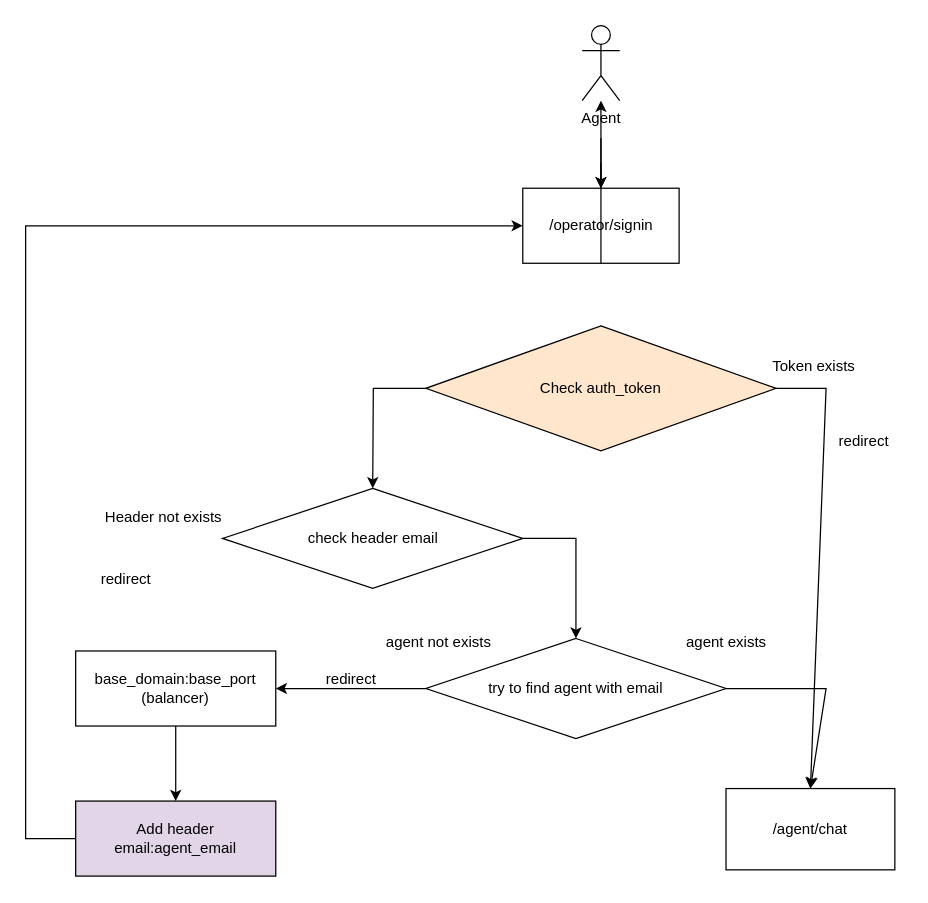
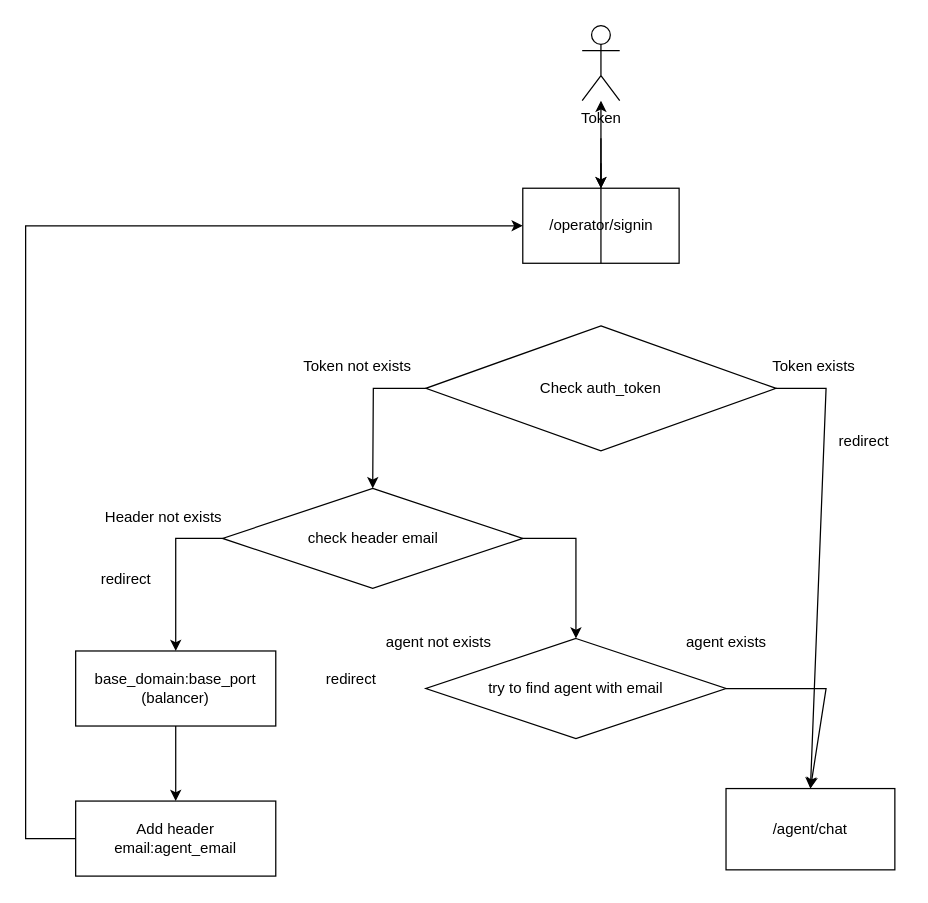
  <mxCell id="0" />
  <mxCell id="1" parent="0" />
- <mxCell id="2" value="Check auth_token" style="rhombus;whiteSpace=wrap;html=1;fillColor=#ffe6cc;" vertex="1" parent="1"><mxGeometry x="340" y="260" width="280" height="100" as="geometry" /></mxCell>
+ <mxCell id="2" value="Check auth_token" style="rhombus;whiteSpace=wrap;html=1;" vertex="1" parent="1"><mxGeometry x="340" y="260" width="280" height="100" as="geometry" /></mxCell>
  <mxCell id="3" value="" style="edgeStyle=orthogonalEdgeStyle;rounded=0;orthogonalLoop=1;jettySize=auto;html=1;" edge="1" parent="1" target="5"><mxGeometry relative="1" as="geometry"><mxPoint x="480" y="110" as="sourcePoint" /><Array as="points"><mxPoint x="480" y="130" /><mxPoint x="480" y="130" /></Array></mxGeometry></mxCell>
- <mxCell id="4" value="Agent" style="shape=umlActor;verticalLabelPosition=bottom;verticalAlign=top;html=1;outlineConnect=0;" vertex="1" parent="1"><mxGeometry x="465" y="20" width="30" height="60" as="geometry" /></mxCell>
+ <mxCell id="4" value="Token" style="shape=umlActor;verticalLabelPosition=bottom;verticalAlign=top;html=1;outlineConnect=0;" vertex="1" parent="1"><mxGeometry x="465" y="20" width="30" height="60" as="geometry" /></mxCell>
  <mxCell id="5" value="/operator/signin" style="rounded=0;whiteSpace=wrap;html=1;" vertex="1" parent="1"><mxGeometry x="417.5" y="150" width="125" height="60" as="geometry" /></mxCell>
  <mxCell id="6" value="" style="endArrow=classic;html=1;rounded=0;exitX=0.5;exitY=1;exitDx=0;exitDy=0;exitPerimeter=0;" edge="1" parent="1" source="5" target="4"><mxGeometry width="50" height="50" relative="1" as="geometry"><mxPoint x="250" y="350" as="sourcePoint" /><mxPoint x="300" y="300" as="targetPoint" /></mxGeometry></mxCell>
  <mxCell id="7" value="" style="endArrow=classic;html=1;rounded=0;exitX=0;exitY=0.5;exitDx=0;exitDy=0;entryX=0.5;entryY=0;entryDx=0;entryDy=0;" edge="1" parent="1" source="2" target="14"><mxGeometry width="50" height="50" relative="1" as="geometry"><mxPoint x="208.02" y="288.96" as="sourcePoint" /><mxPoint x="160" y="368" as="targetPoint" /><Array as="points"><mxPoint x="298" y="310" /></Array></mxGeometry></mxCell>
  <mxCell id="8" value="" style="endArrow=classic;html=1;rounded=0;exitX=1;exitY=0.5;exitDx=0;exitDy=0;entryX=0.5;entryY=0;entryDx=0;entryDy=0;" edge="1" parent="1" source="2" target="12"><mxGeometry width="50" height="50" relative="1" as="geometry"><mxPoint x="250" y="350" as="sourcePoint" /><mxPoint x="660" y="390" as="targetPoint" /><Array as="points"><mxPoint x="660" y="310" /></Array></mxGeometry></mxCell>
  <mxCell id="9" value="" style="endArrow=classic;html=1;rounded=0;entryX=0.5;entryY=0;entryDx=0;entryDy=0;" edge="1" parent="1" target="5"><mxGeometry width="50" height="50" relative="1" as="geometry"><mxPoint x="480" y="130" as="sourcePoint" /><mxPoint x="300" y="300" as="targetPoint" /></mxGeometry></mxCell>
+ <mxCell id="10" value="Token not exists" style="text;html=1;align=center;verticalAlign=middle;resizable=0;points=[];autosize=1;strokeColor=none;fillColor=none;" vertex="1" parent="1"><mxGeometry x="230" y="278" width="110" height="30" as="geometry" /></mxCell>
  <mxCell id="11" value="&lt;div&gt;Token exists&lt;/div&gt;" style="text;html=1;align=center;verticalAlign=middle;resizable=0;points=[];autosize=1;strokeColor=none;fillColor=none;" vertex="1" parent="1"><mxGeometry x="605" y="278" width="90" height="30" as="geometry" /></mxCell>
  <mxCell id="12" value="/agent/chat" style="rounded=0;whiteSpace=wrap;html=1;" vertex="1" parent="1"><mxGeometry x="580" y="630" width="135" height="65" as="geometry" /></mxCell>
  <mxCell id="13" value="redirect" style="text;html=1;align=center;verticalAlign=middle;resizable=0;points=[];autosize=1;strokeColor=none;fillColor=none;" vertex="1" parent="1"><mxGeometry x="660" y="338" width="60" height="30" as="geometry" /></mxCell>
  <mxCell id="14" value="check header email" style="rhombus;whiteSpace=wrap;html=1;" vertex="1" parent="1"><mxGeometry x="177.5" y="390" width="240" height="80" as="geometry" /></mxCell>
+ <mxCell id="15" value="" style="endArrow=classic;html=1;rounded=0;exitX=0;exitY=0.5;exitDx=0;exitDy=0;entryX=0.5;entryY=0;entryDx=0;entryDy=0;" edge="1" parent="1" source="14" target="17"><mxGeometry width="50" height="50" relative="1" as="geometry"><mxPoint x="100" y="468" as="sourcePoint" /><mxPoint x="130" y="480" as="targetPoint" /><Array as="points"><mxPoint x="140" y="430" /></Array></mxGeometry></mxCell>
  <mxCell id="16" value="Header not exists" style="text;html=1;align=center;verticalAlign=middle;resizable=0;points=[];autosize=1;strokeColor=none;fillColor=none;" vertex="1" parent="1"><mxGeometry x="70" y="398" width="120" height="30" as="geometry" /></mxCell>
  <mxCell id="17" value="&lt;div&gt;base_domain:base_port&lt;/div&gt;&lt;div&gt;(balancer)&lt;/div&gt;" style="rounded=0;whiteSpace=wrap;html=1;" vertex="1" parent="1"><mxGeometry y="520" width="160" height="60" as="geometry" x="60" /></mxCell>
  <mxCell id="18" value="redirect" style="text;html=1;align=center;verticalAlign=middle;resizable=0;points=[];autosize=1;strokeColor=none;fillColor=none;" vertex="1" parent="1"><mxGeometry x="70" y="448" width="60" height="30" as="geometry" /></mxCell>
- <mxCell id="19" value="Add header email:agent_email" style="rounded=0;whiteSpace=wrap;html=1;fillColor=#e1d5e7;" vertex="1" parent="1"><mxGeometry y="640" width="160" height="60" as="geometry" x="60" /></mxCell>
+ <mxCell id="19" value="Add header email:agent_email" style="rounded=0;whiteSpace=wrap;html=1;" vertex="1" parent="1"><mxGeometry y="640" width="160" height="60" as="geometry" x="60" /></mxCell>
  <mxCell id="20" value="" style="endArrow=classic;html=1;rounded=0;exitX=0.5;exitY=1;exitDx=0;exitDy=0;entryX=0.5;entryY=0;entryDx=0;entryDy=0;" edge="1" parent="1" source="17" target="19"><mxGeometry width="50" height="50" relative="1" as="geometry"><mxPoint x="220" y="500" as="sourcePoint" /><mxPoint x="270" y="450" as="targetPoint" /></mxGeometry></mxCell>
  <mxCell id="21" value="" style="endArrow=classic;html=1;rounded=0;entryX=0;entryY=0.5;entryDx=0;entryDy=0;" edge="1" parent="1" target="5"><mxGeometry width="50" height="50" relative="1" as="geometry"><mxPoint y="670" as="sourcePoint" x="60" /><mxPoint x="20" y="190" as="targetPoint" /><Array as="points"><mxPoint x="20" y="670" /><mxPoint x="20" y="180" /></Array></mxGeometry></mxCell>
  <mxCell id="22" value="try to find agent with email" style="rhombus;whiteSpace=wrap;html=1;" vertex="1" parent="1"><mxGeometry x="340" y="510" width="240" height="80" as="geometry" /></mxCell>
  <mxCell id="23" value="" style="endArrow=classic;html=1;rounded=0;exitX=1;exitY=0.5;exitDx=0;exitDy=0;entryX=0.5;entryY=0;entryDx=0;entryDy=0;" edge="1" parent="1" source="14" target="22"><mxGeometry width="50" height="50" relative="1" as="geometry"><mxPoint x="220" y="500" as="sourcePoint" /><mxPoint x="500" y="430" as="targetPoint" /><Array as="points"><mxPoint x="460" y="430" /></Array></mxGeometry></mxCell>
  <mxCell id="24" value="" style="endArrow=classic;html=1;rounded=0;exitX=1;exitY=0.5;exitDx=0;exitDy=0;entryX=0.5;entryY=0;entryDx=0;entryDy=0;" edge="1" parent="1" source="22" target="12"><mxGeometry width="50" height="50" relative="1" as="geometry"><mxPoint x="220" y="500" as="sourcePoint" /><mxPoint x="670" y="550" as="targetPoint" /><Array as="points"><mxPoint x="660" y="550" /></Array></mxGeometry></mxCell>
  <mxCell id="25" value="agent exists" style="text;html=1;align=center;verticalAlign=middle;resizable=0;points=[];autosize=1;strokeColor=none;fillColor=none;" vertex="1" parent="1"><mxGeometry x="535" y="498" width="90" height="30" as="geometry" /></mxCell>
- <mxCell id="26" value="" style="endArrow=classic;html=1;rounded=0;exitX=0;exitY=0.5;exitDx=0;exitDy=0;entryX=1;entryY=0.5;entryDx=0;entryDy=0;" edge="1" parent="1" source="22" target="17"><mxGeometry width="50" height="50" relative="1" as="geometry"><mxPoint x="220" y="500" as="sourcePoint" /><mxPoint x="270" y="450" as="targetPoint" /></mxGeometry></mxCell>
  <mxCell id="27" value="agent not exists" style="text;html=1;align=center;verticalAlign=middle;resizable=0;points=[];autosize=1;strokeColor=none;fillColor=none;" vertex="1" parent="1"><mxGeometry x="295" y="498" width="110" height="30" as="geometry" /></mxCell>
  <mxCell id="28" value="redirect" style="text;html=1;align=center;verticalAlign=middle;resizable=0;points=[];autosize=1;strokeColor=none;fillColor=none;" vertex="1" parent="1"><mxGeometry x="250" y="528" width="60" height="30" as="geometry" /></mxCell>
